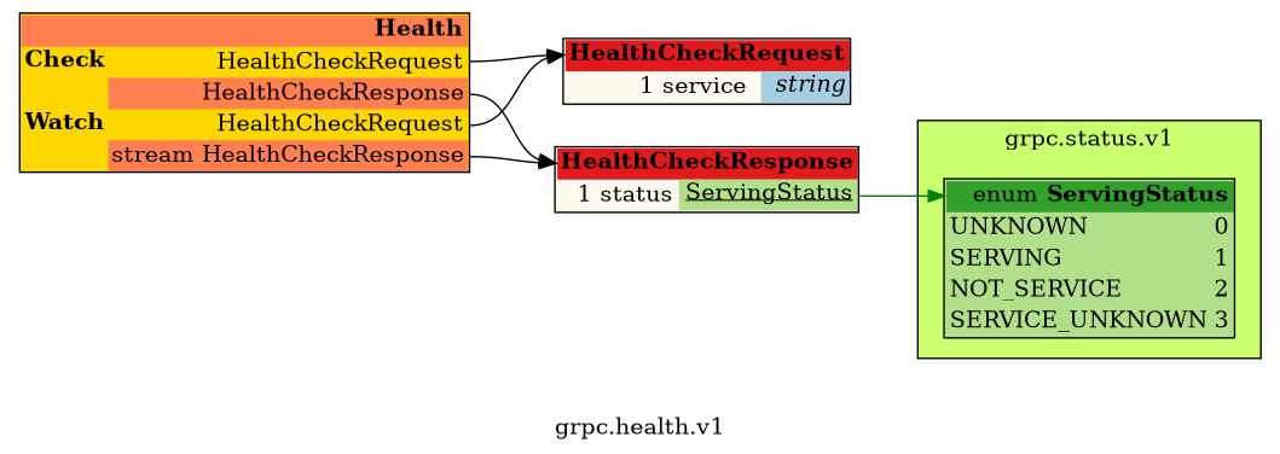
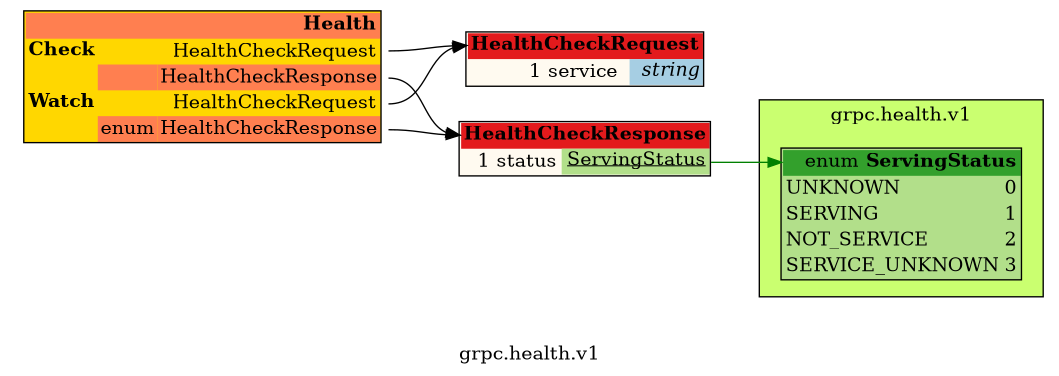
  digraph {
    label="grpc.health.v1"
    rankdir=LR
    node [shape=plaintext]
    edge [color="#000000" headport=header]
    n1 [label=<<TABLE BORDER="1" CELLBORDER="0" CELLSPACING="0" BGCOLOR="#b2df8a"><TR><TD COLSPAN="2" PORT="header" BGCOLOR="#33a02c" ALIGN="right">enum <b>ServingStatus</b></TD></TR><TR><TD BGCOLOR="#b2df8a" ALIGN="left">UNKNOWN</TD><TD BGCOLOR="#b2df8a" ALIGN="left">0</TD></TR><TR><TD BGCOLOR="#b2df8a" ALIGN="left">SERVING</TD><TD BGCOLOR="#b2df8a" ALIGN="left">1</TD></TR><TR><TD BGCOLOR="#b2df8a" ALIGN="left">NOT_SERVICE</TD><TD BGCOLOR="#b2df8a" ALIGN="left">2</TD></TR><TR><TD BGCOLOR="#b2df8a" ALIGN="left">SERVICE_UNKNOWN</TD><TD BGCOLOR="#b2df8a" ALIGN="left">3</TD></TR></TABLE>>]
    n2 [label=<<TABLE BORDER="1" CELLBORDER="0" CELLSPACING="0" BGCOLOR="#fffaf0"><TR><TD COLSPAN="4" PORT="header" BGCOLOR="#e31a1c" ALIGN="right"><b>HealthCheckRequest</b></TD></TR><TR><TD ALIGN="right"></TD><TD ALIGN="right">1</TD><TD ALIGN="left">service</TD><TD BGCOLOR="#a6cee3" PORT="poservice" ALIGN="right" TITLE="string"><i>string</i></TD></TR></TABLE>>]
    n3 [label=<<TABLE BORDER="1" CELLBORDER="0" CELLSPACING="0" BGCOLOR="#fffaf0"><TR><TD COLSPAN="4" PORT="header" BGCOLOR="#e31a1c" ALIGN="right"><b>HealthCheckResponse</b></TD></TR><TR><TD ALIGN="right"></TD><TD ALIGN="right">1</TD><TD ALIGN="left">status</TD><TD BGCOLOR="#b2df8a" PORT="postatus" ALIGN="right"><u>ServingStatus</u></TD></TR></TABLE>>]
-   n4 [label=<<TABLE BORDER="1" CELLBORDER="0" CELLSPACING="0" BGCOLOR="#ffd700"><TR><TD COLSPAN="3" PORT="header" BGCOLOR="#ff7f50" ALIGN="right"><b>Health</b></TD></TR><TR><TD ALIGN="left"><b>Check</b></TD><TD></TD><TD PORT="poCheck_request" ALIGN="right">HealthCheckRequest</TD></TR><TR style="border-bottom: 1px solid red"><TD></TD><TD BGCOLOR="#ff7f50"></TD><TD PORT="poCheck_response" ALIGN="right" BGCOLOR="#ff7f50">HealthCheckResponse</TD></TR><TR><TD ALIGN="left"><b>Watch</b></TD><TD></TD><TD PORT="poWatch_request" ALIGN="right">HealthCheckRequest</TD></TR><TR style="border-bottom: 1px solid red"><TD></TD><TD BGCOLOR="#ff7f50">stream</TD><TD PORT="poWatch_response" ALIGN="right" BGCOLOR="#ff7f50">HealthCheckResponse</TD></TR></TABLE>>]
+   n4 [label=<<TABLE BORDER="1" CELLBORDER="0" CELLSPACING="0" BGCOLOR="#ffd700"><TR><TD COLSPAN="3" PORT="header" BGCOLOR="#ff7f50" ALIGN="right"><b>Health</b></TD></TR><TR><TD ALIGN="left"><b>Check</b></TD><TD></TD><TD PORT="poCheck_request" ALIGN="right">HealthCheckRequest</TD></TR><TR style="border-bottom: 1px solid red"><TD></TD><TD BGCOLOR="#ff7f50"></TD><TD PORT="poCheck_response" ALIGN="right" BGCOLOR="#ff7f50">HealthCheckResponse</TD></TR><TR><TD ALIGN="left"><b>Watch</b></TD><TD></TD><TD PORT="poWatch_request" ALIGN="right">HealthCheckRequest</TD></TR><TR style="border-bottom: 1px solid red"><TD></TD><TD BGCOLOR="#ff7f50">enum</TD><TD PORT="poWatch_response" ALIGN="right" BGCOLOR="#ff7f50">HealthCheckResponse</TD></TR></TABLE>>]
    subgraph cluster_1 {
      fillcolor="#caff70"
-     label="grpc.status.v1"
      style=filled
      n1
    }
    n3 -> n1 [color="#008000" tailport="postatus:e"]
    n4 -> n2 [tailport="poCheck_request:e"]
    n4 -> n2 [tailport="poWatch_request:e"]
    n4 -> n3 [tailport="poCheck_response:e"]
    n4 -> n3 [tailport="poWatch_response:e"]
  }
